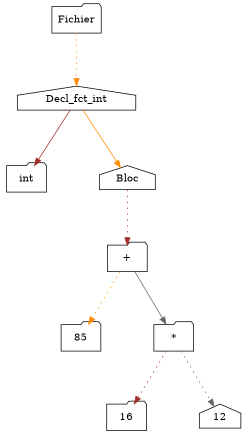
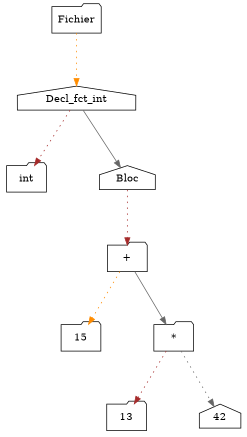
  digraph {
    nodesep=1
    ranksep=1
    node [shape=folder]
    edge [color=darkorange style=dotted]
    n1 [label=Fichier]
    n2 [label=Decl_fct_int shape=house]
    n3 [label=int]
    n4 [label=Bloc shape=house]
    n5 [label="+"]
-   n6 [label=85]
+   n6 [label=15]
    n7 [label="*"]
-   n8 [label=16]
-   n9 [label=12 shape=house]
+   n8 [label=13]
+   n9 [label=42 shape=house]
    n1 -> n2
-   n2 -> n3 [color=brown style=solid]
-   n2 -> n4 [style=solid]
+   n2 -> n3 [color=brown]
+   n2 -> n4 [color=gray40 style=solid]
    n4 -> n5 [color=brown]
    n5 -> n6
    n5 -> n7 [color=gray40 style=solid]
    n7 -> n8 [color=brown]
    n7 -> n9 [color=gray40]
  }
